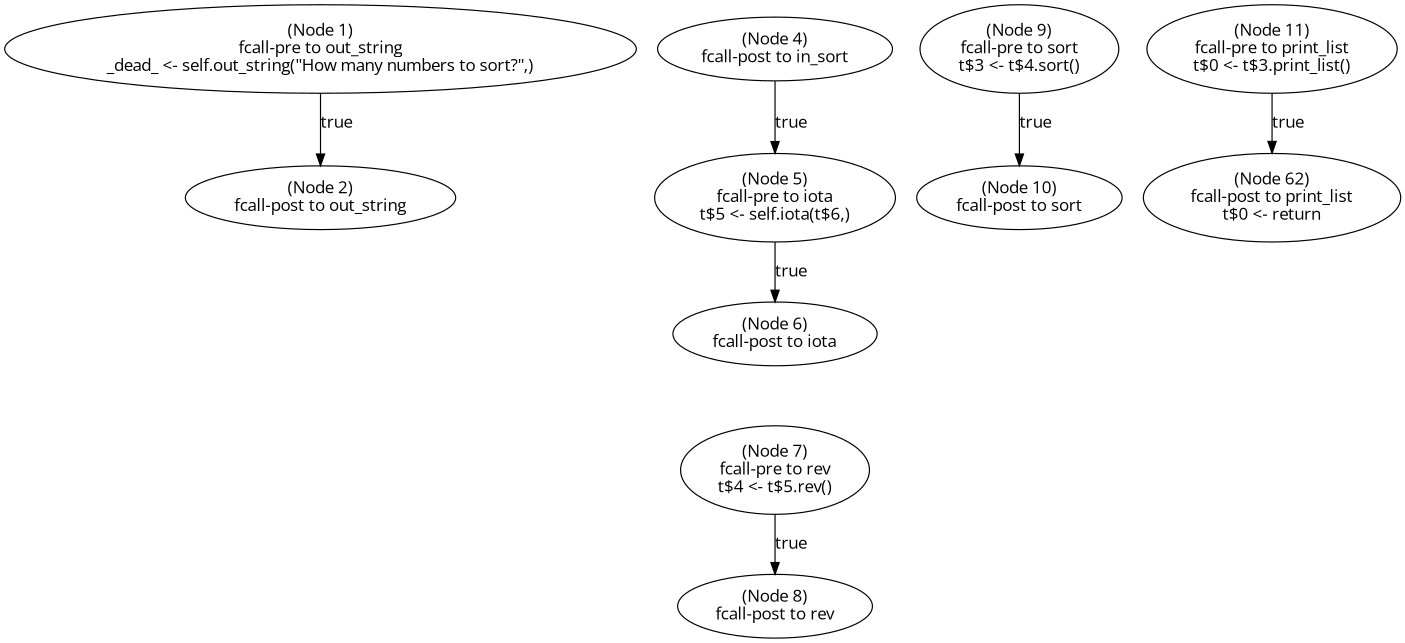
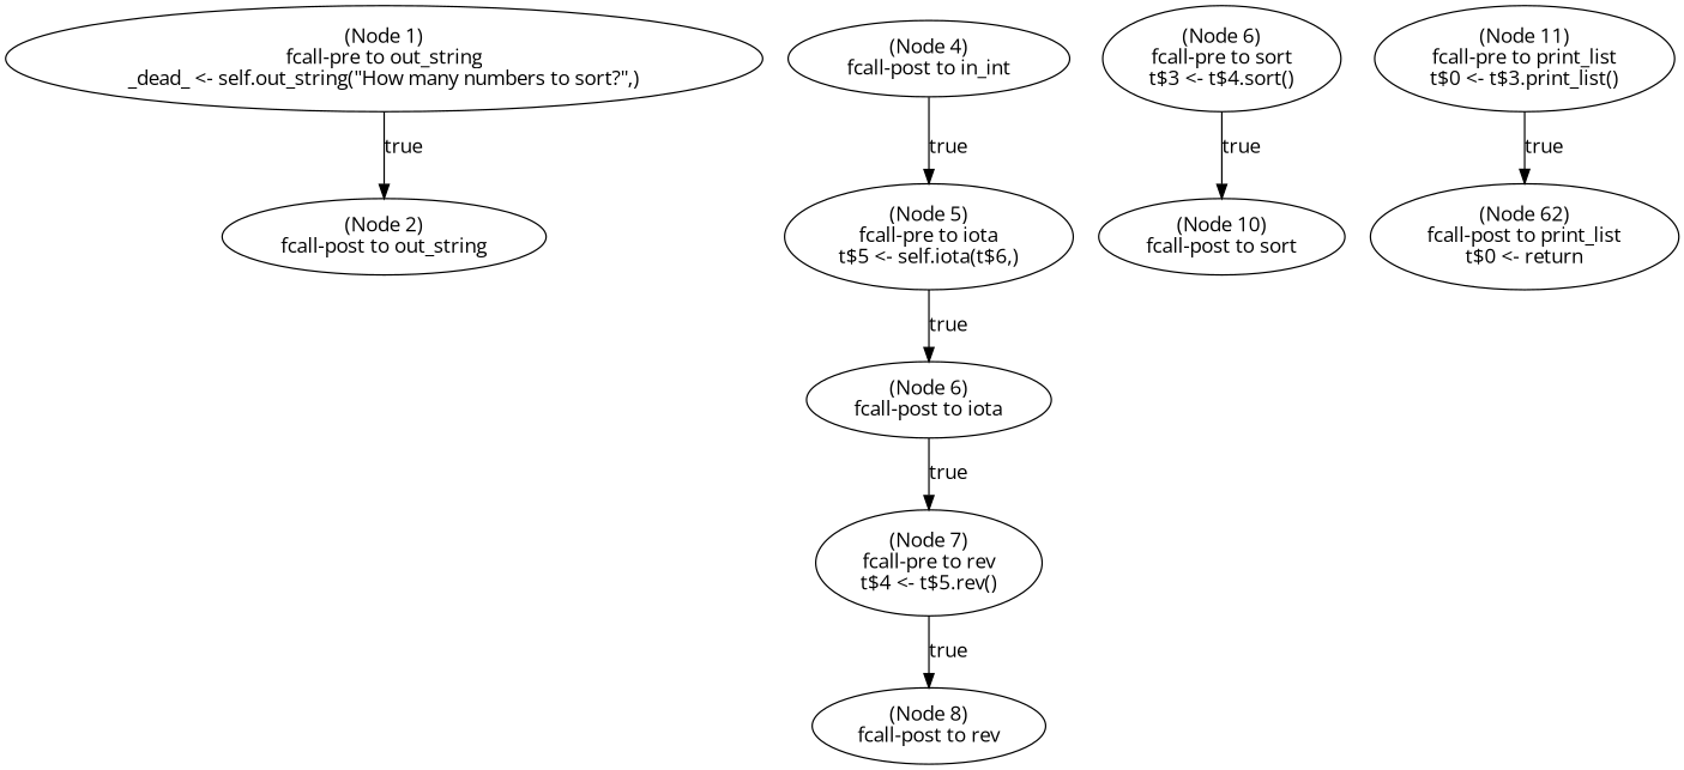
  digraph {
    fontname="Open Sans"
    node [fontname="Open Sans"]
    edge [fontname="Open Sans"]
    n1 [label="(Node 1)\nfcall-pre to out_string\n_dead_ <- self.out_string(\"How many numbers to sort?\",)\n"]
    n2 [label="(Node 2)\nfcall-post to out_string\n"]
-   n3 [label="(Node 4)\nfcall-post to in_sort\n"]
+   n3 [label="(Node 4)\nfcall-post to in_int\n"]
    n4 [label="(Node 5)\nfcall-pre to iota\nt$5 <- self.iota(t$6,)\n"]
    n5 [label="(Node 6)\nfcall-post to iota\n"]
    n6 [label="(Node 7)\nfcall-pre to rev\nt$4 <- t$5.rev()\n"]
    n7 [label="(Node 8)\nfcall-post to rev\n"]
-   n8 [label="(Node 9)\nfcall-pre to sort\nt$3 <- t$4.sort()\n"]
+   n8 [label="(Node 6)\nfcall-pre to sort\nt$3 <- t$4.sort()\n"]
    n9 [label="(Node 10)\nfcall-post to sort\n"]
    n10 [label="(Node 11)\nfcall-pre to print_list\nt$0 <- t$3.print_list()\n"]
    n11 [label="(Node 62)\nfcall-post to print_list\nt$0 <- return\n"]
    n1 -> n2 [label=true]
    n3 -> n4 [label=true]
    n4 -> n5 [label=true]
+   n5 -> n6 [label=true]
    n6 -> n7 [label=true]
    n8 -> n9 [label=true]
    n10 -> n11 [label=true]
  }
